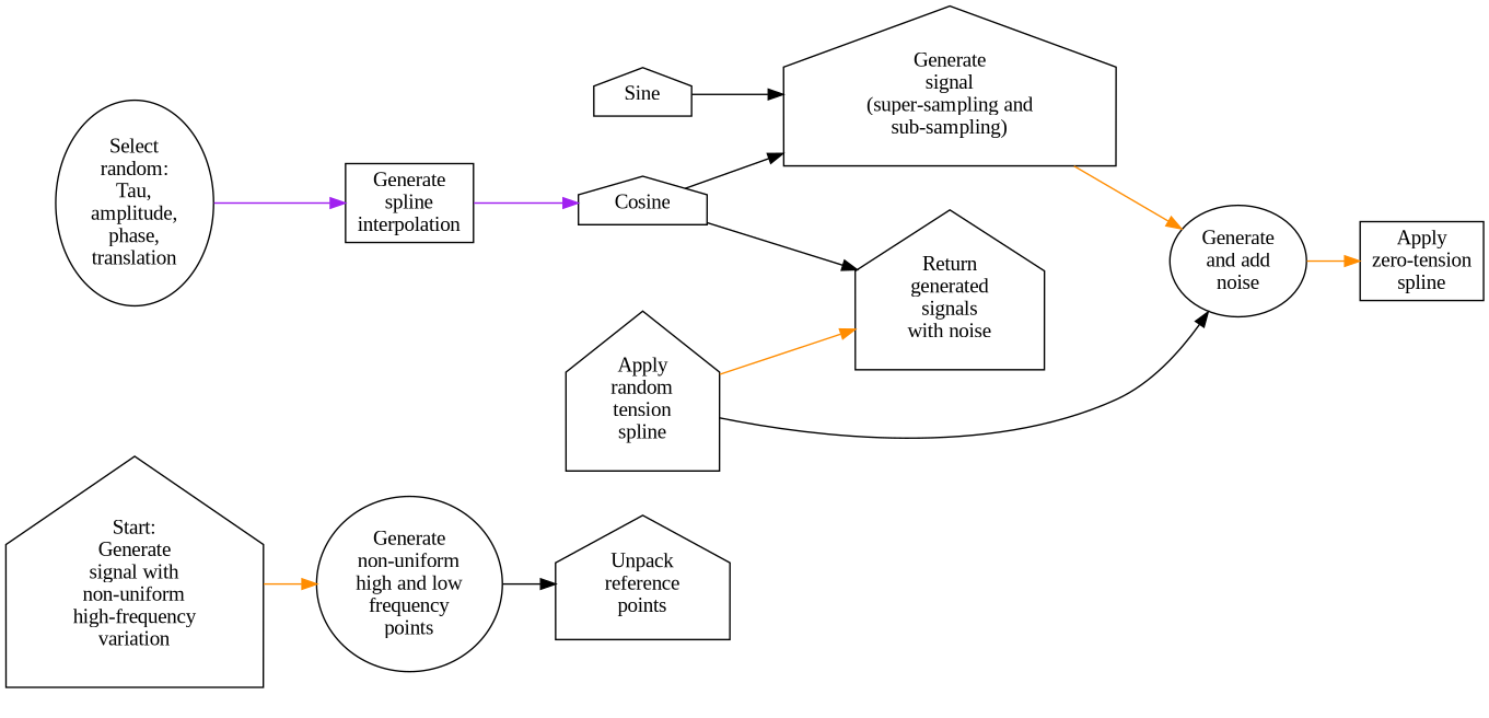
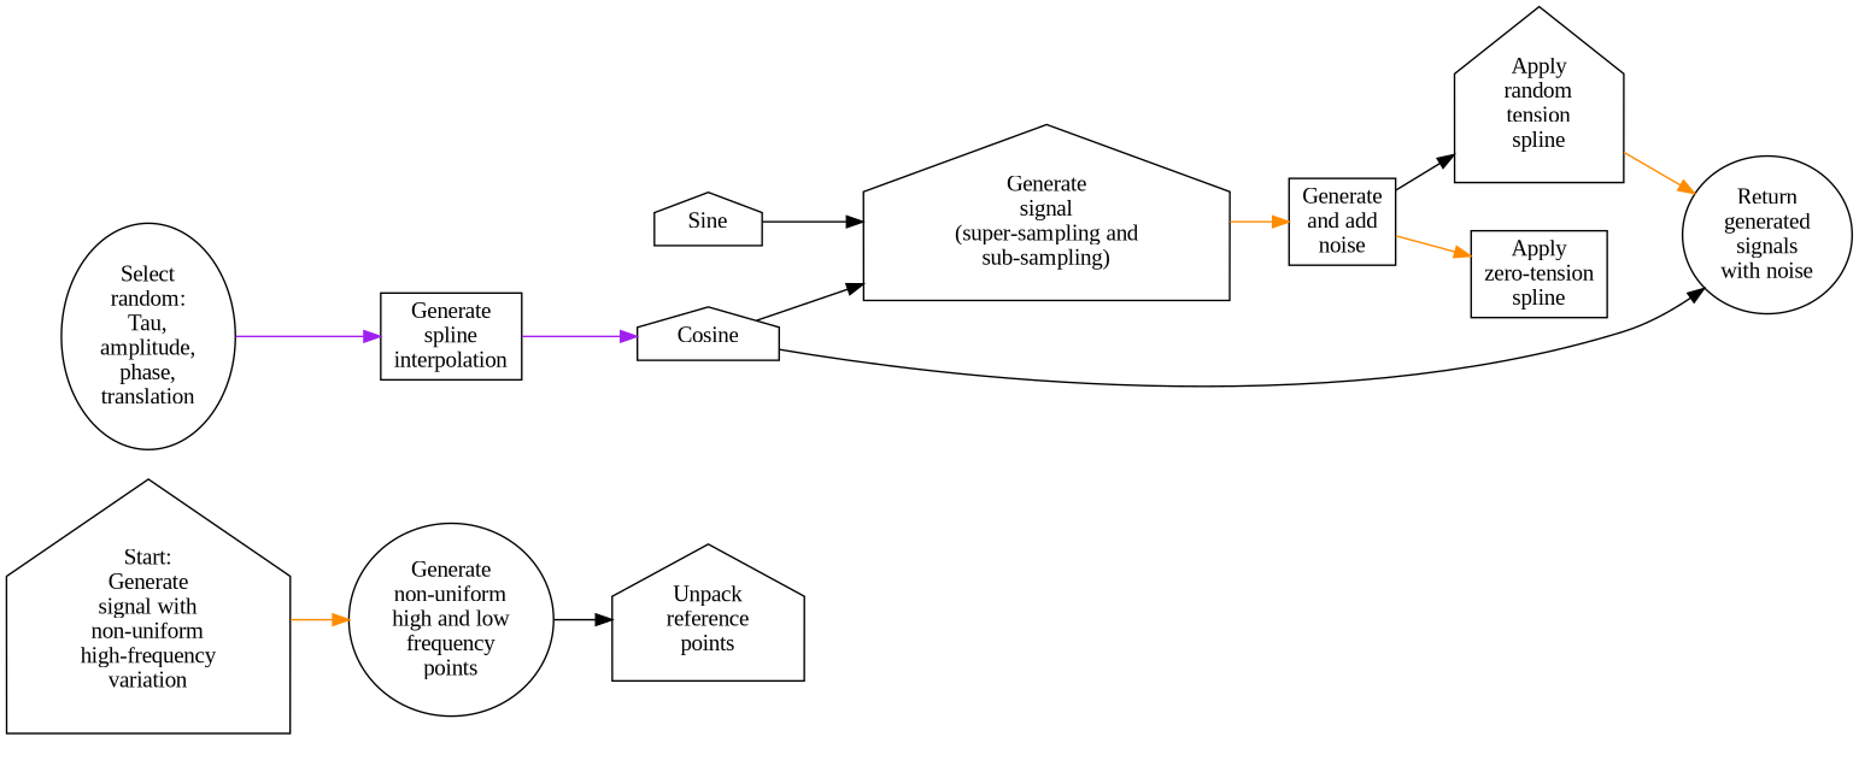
  digraph {
    fontname="Liberation Serif"
    rankdir=LR
    node [fontname="Liberation Serif" fontsize=14 shape=house]
    edge [color=black fontname="Liberation Serif"]
    n1 [label="Start:\nGenerate\nsignal with\nnon-uniform\nhigh-frequency\nvariation"]
    n2 [label="Generate\nnon-uniform\nhigh and low\nfrequency\npoints" shape=ellipse]
    n3 [label="Unpack\nreference\npoints"]
    n4 [label="Select\nrandom:\nTau,\namplitude,\nphase,\ntranslation" shape=ellipse]
    n5 [label="Generate\nspline\ninterpolation" shape=box]
    n6 [label=Cosine]
    n7 [label=Sine]
    n8 [label="Generate\nsignal\n(super-sampling and\nsub-sampling)"]
-   n9 [label="Return\ngenerated\nsignals\nwith noise"]
-   n10 [label="Generate\nand add\nnoise" shape=ellipse]
+   n9 [label="Return\ngenerated\nsignals\nwith noise" shape=ellipse]
+   n10 [label="Generate\nand add\nnoise" shape=box]
    n11 [label="Apply\nrandom\ntension\nspline"]
    n12 [label="Apply\nzero-tension\nspline" shape=box]
    n1 -> n2 [color=darkorange]
    n2 -> n3
    n4 -> n5 [color=purple]
    n5 -> n6 [color=purple]
    n6 -> n8
    n6 -> n9
    n7 -> n8
    n8 -> n10 [color=darkorange]
-   n11 -> n10
+   n10 -> n11
    n10 -> n12 [color=darkorange]
    n11 -> n9 [color=darkorange]
  }
